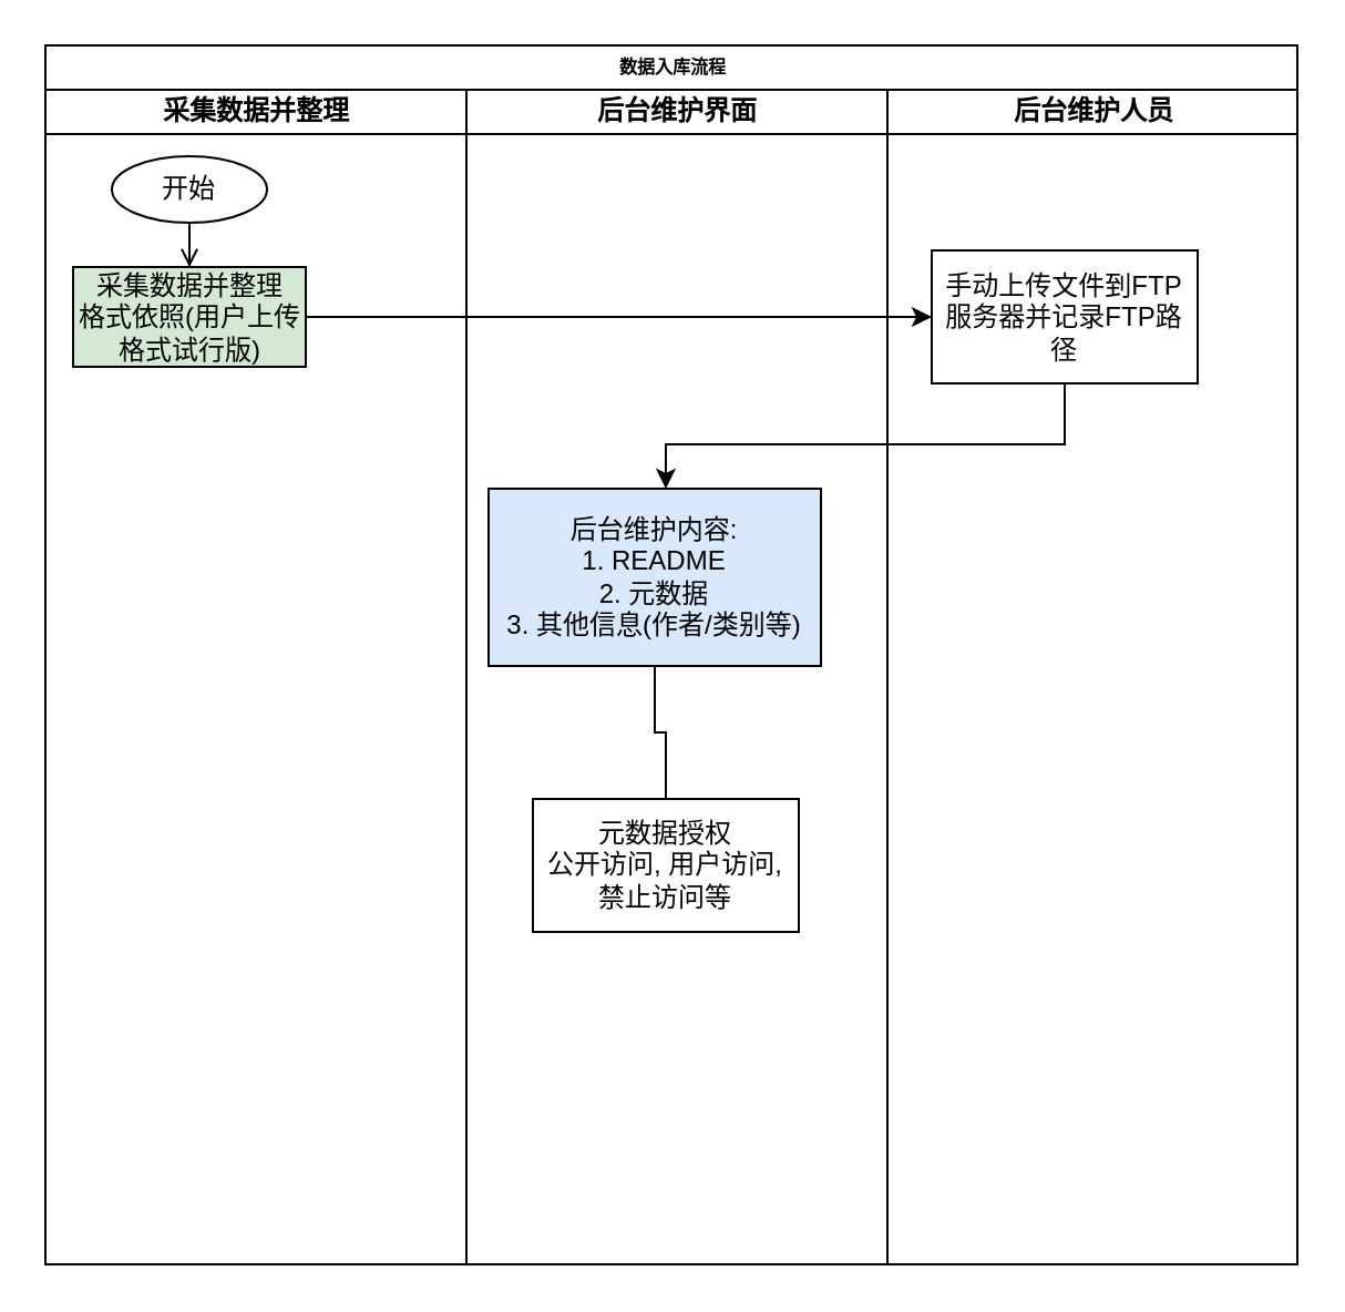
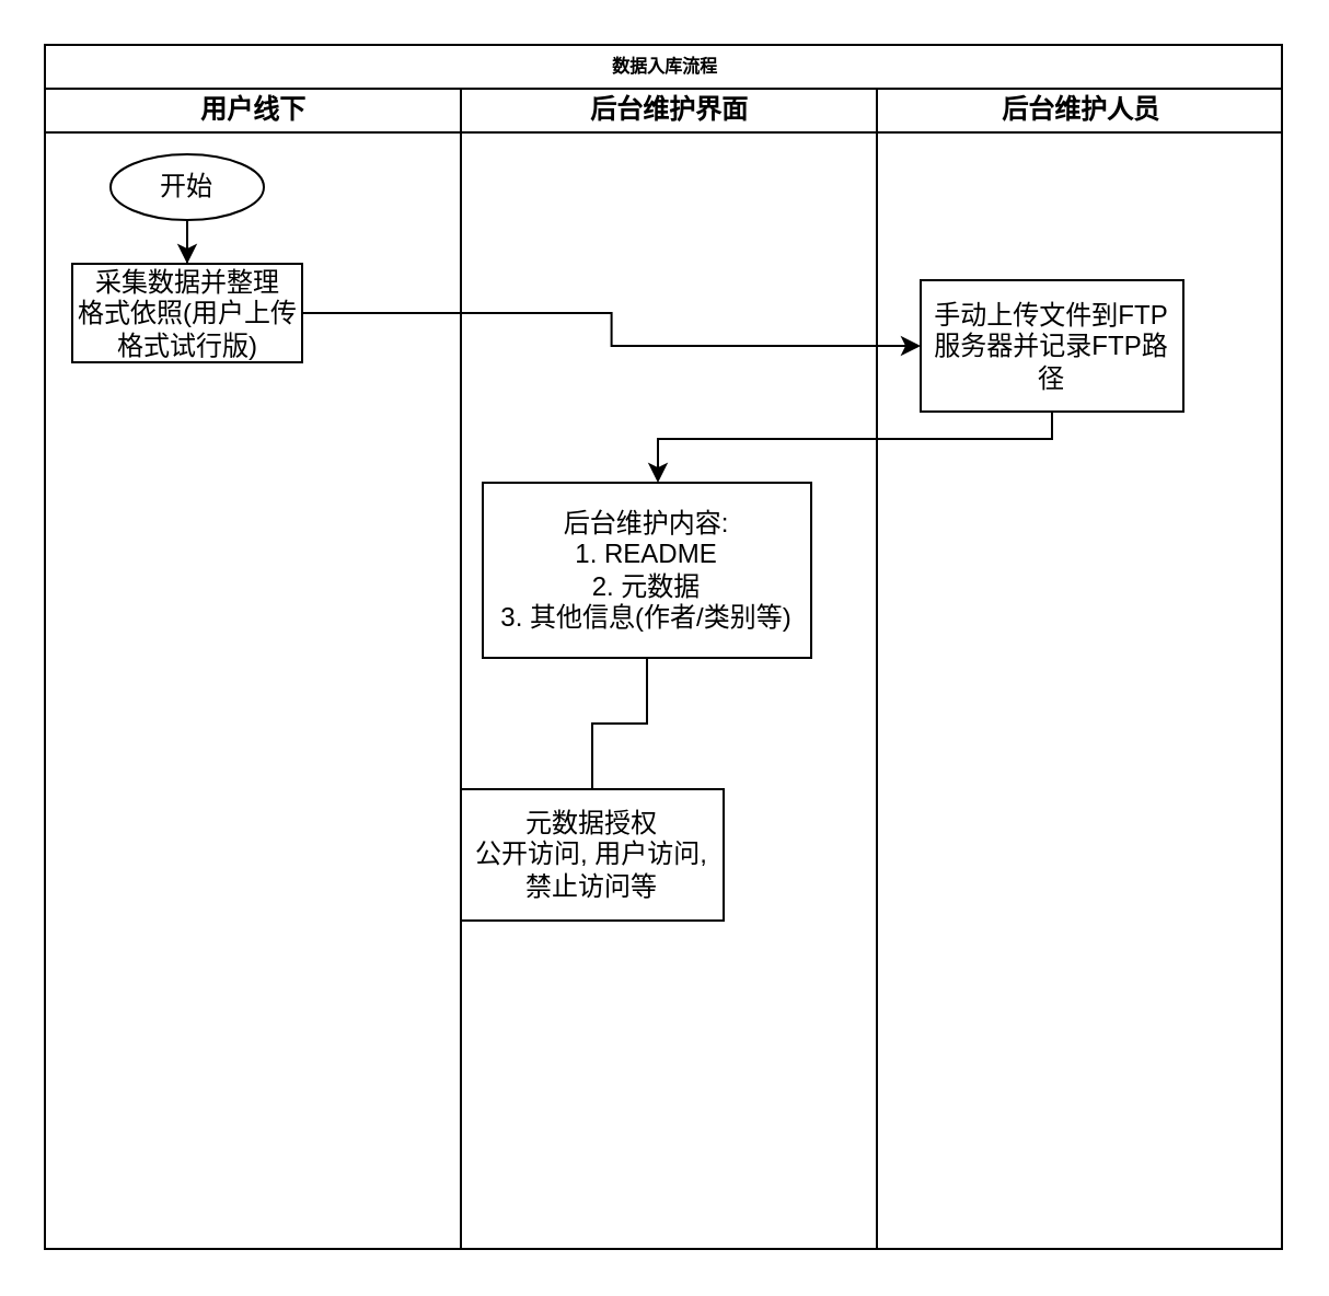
  <mxCell id="0" />
  <mxCell id="1" parent="0" />
  <mxCell id="2" value="数据入库流程" style="swimlane;html=1;childLayout=stackLayout;startSize=20;rounded=0;shadow=0;labelBackgroundColor=none;strokeWidth=1;fontFamily=Verdana;fontSize=8;align=center;" parent="1" vertex="1"><mxGeometry x="20" width="565" height="550" as="geometry" y="20" /></mxCell>
- <mxCell id="3" value="采集数据并整理" style="swimlane;html=1;startSize=20;" parent="2" vertex="1"><mxGeometry y="20" width="190" height="530" as="geometry" /></mxCell>
+ <mxCell id="3" value="用户线下" style="swimlane;html=1;startSize=20;" parent="2" vertex="1"><mxGeometry y="20" width="190" height="530" as="geometry" /></mxCell>
  <mxCell id="4" value="开始" style="ellipse;whiteSpace=wrap;html=1;" vertex="1" parent="3"><mxGeometry x="30" y="30" width="70" height="30" as="geometry" /></mxCell>
- <mxCell id="5" value="&lt;div&gt;采集数据并整理&lt;/div&gt;&lt;div&gt;格式依照(用户上传格式试行版)&lt;br&gt;&lt;/div&gt;" style="whiteSpace=wrap;html=1;fillColor=#d5e8d4;" vertex="1" parent="3"><mxGeometry x="12.5" y="80" width="105" height="45" as="geometry" /></mxCell>
- <mxCell id="6" value="" style="edgeStyle=orthogonalEdgeStyle;rounded=0;orthogonalLoop=1;jettySize=auto;html=1;endArrow=open;" edge="1" parent="3" source="4" target="5"><mxGeometry relative="1" as="geometry" /></mxCell>
+ <mxCell id="5" value="&lt;div&gt;采集数据并整理&lt;/div&gt;&lt;div&gt;格式依照(用户上传格式试行版)&lt;br&gt;&lt;/div&gt;" style="whiteSpace=wrap;html=1;" vertex="1" parent="3"><mxGeometry x="12.5" y="80" width="105" height="45" as="geometry" /></mxCell>
+ <mxCell id="6" value="" style="edgeStyle=orthogonalEdgeStyle;rounded=0;orthogonalLoop=1;jettySize=auto;html=1;" edge="1" parent="3" source="4" target="5"><mxGeometry relative="1" as="geometry" /></mxCell>
  <mxCell id="7" value="后台维护界面" style="swimlane;html=1;startSize=20;" parent="2" vertex="1"><mxGeometry x="190" y="20" width="190" height="530" as="geometry" /></mxCell>
- <mxCell id="8" value="&lt;div&gt;后台维护内容: &lt;br&gt;&lt;/div&gt;&lt;div&gt;1. README&lt;/div&gt;&lt;div&gt;2. 元数据&lt;/div&gt;&lt;div&gt;3. 其他信息(作者/类别等)&lt;br&gt;&lt;/div&gt;" style="whiteSpace=wrap;html=1;fillColor=#dae8fc;" vertex="1" parent="7"><mxGeometry x="10" y="180" width="150" height="80" as="geometry" /></mxCell>
- <mxCell id="9" value="&lt;div&gt;元数据授权&lt;/div&gt;&lt;div&gt;公开访问, 用户访问, 禁止访问等&lt;br&gt;&lt;/div&gt;" style="whiteSpace=wrap;html=1;" vertex="1" parent="7"><mxGeometry x="30" y="320" width="120" height="60" as="geometry" /></mxCell>
+ <mxCell id="8" value="&lt;div&gt;后台维护内容: &lt;br&gt;&lt;/div&gt;&lt;div&gt;1. README&lt;/div&gt;&lt;div&gt;2. 元数据&lt;/div&gt;&lt;div&gt;3. 其他信息(作者/类别等)&lt;br&gt;&lt;/div&gt;" style="whiteSpace=wrap;html=1;" vertex="1" parent="7"><mxGeometry x="10" y="180" width="150" height="80" as="geometry" /></mxCell>
+ <mxCell id="9" value="&lt;div&gt;元数据授权&lt;/div&gt;&lt;div&gt;公开访问, 用户访问, 禁止访问等&lt;br&gt;&lt;/div&gt;" style="whiteSpace=wrap;html=1;" vertex="1" parent="7"><mxGeometry y="320" width="120" height="60" as="geometry" /></mxCell>
  <mxCell id="10" value="" style="edgeStyle=orthogonalEdgeStyle;rounded=0;orthogonalLoop=1;jettySize=auto;html=1;endArrow=none;" edge="1" parent="7" source="8" target="9"><mxGeometry relative="1" as="geometry" /></mxCell>
  <mxCell id="11" value="后台维护人员" style="swimlane;html=1;startSize=20;" parent="2" vertex="1"><mxGeometry x="380" y="20" width="185" height="530" as="geometry" /></mxCell>
- <mxCell id="12" value="手动上传文件到FTP服务器并记录FTP路径" style="whiteSpace=wrap;html=1;" vertex="1" parent="11"><mxGeometry x="20" y="72.5" width="120" height="60" as="geometry" /></mxCell>
+ <mxCell id="12" value="手动上传文件到FTP服务器并记录FTP路径" style="whiteSpace=wrap;html=1;" vertex="1" parent="11"><mxGeometry x="20" y="87.5" width="120" height="60" as="geometry" /></mxCell>
  <mxCell id="13" value="" style="edgeStyle=orthogonalEdgeStyle;rounded=0;orthogonalLoop=1;jettySize=auto;html=1;" edge="1" parent="2" source="5" target="12"><mxGeometry relative="1" as="geometry" /></mxCell>
  <mxCell id="14" value="" style="edgeStyle=orthogonalEdgeStyle;rounded=0;orthogonalLoop=1;jettySize=auto;html=1;" edge="1" parent="2" source="12" target="8"><mxGeometry relative="1" as="geometry"><Array as="points"><mxPoint x="460" y="180" /><mxPoint x="280" y="180" /></Array></mxGeometry></mxCell>
